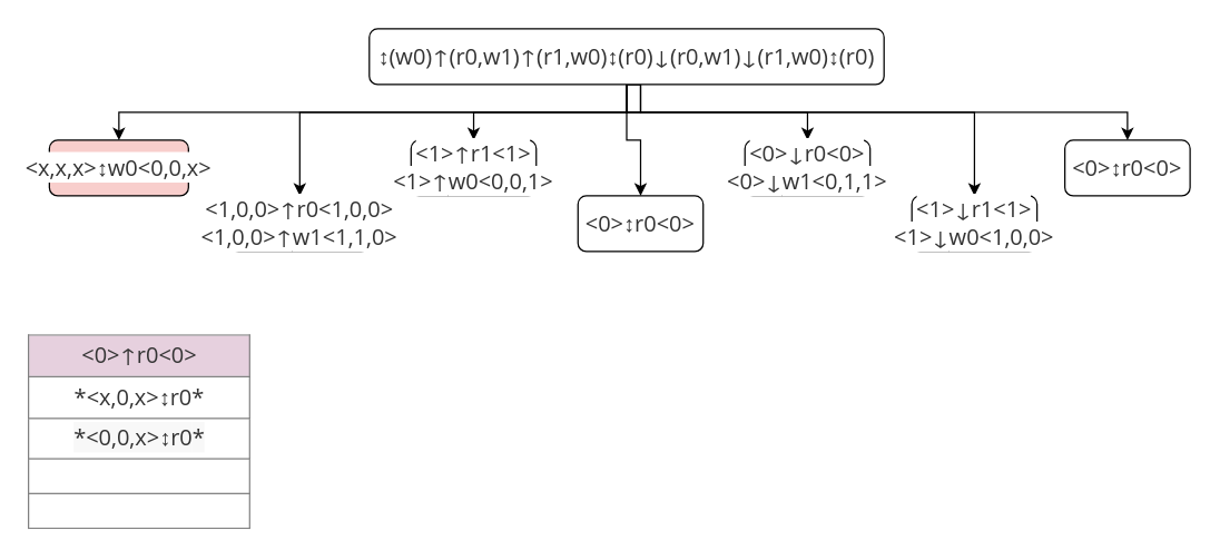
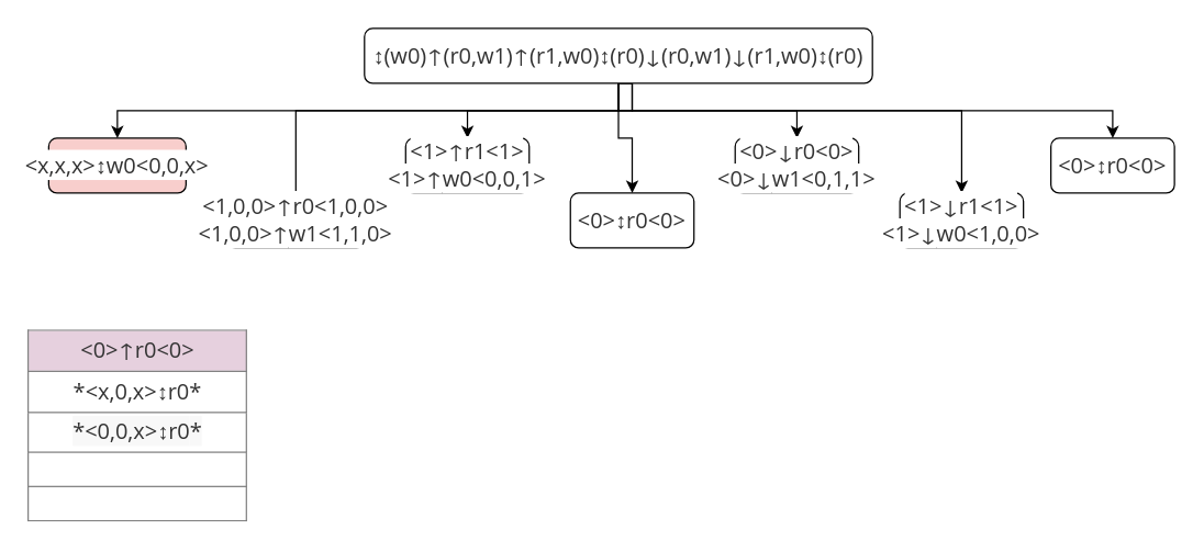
  <mxCell id="0" />
  <mxCell id="1" parent="0" />
  <mxCell id="2" style="edgeStyle=orthogonalEdgeStyle;rounded=0;orthogonalLoop=1;jettySize=auto;html=1;exitX=0.5;exitY=1;exitDx=0;exitDy=0;" edge="1" parent="1" source="9" target="16"><mxGeometry relative="1" as="geometry" /></mxCell>
  <mxCell id="3" style="edgeStyle=orthogonalEdgeStyle;rounded=0;orthogonalLoop=1;jettySize=auto;html=1;exitX=0.5;exitY=1;exitDx=0;exitDy=0;entryX=0.5;entryY=0;entryDx=0;entryDy=0;" edge="1" parent="1" source="9" target="10"><mxGeometry relative="1" as="geometry" /></mxCell>
  <mxCell id="4" style="edgeStyle=orthogonalEdgeStyle;rounded=0;orthogonalLoop=1;jettySize=auto;html=1;exitX=0.5;exitY=1;exitDx=0;exitDy=0;entryX=0.5;entryY=0;entryDx=0;entryDy=0;" edge="1" parent="1" source="9" target="14"><mxGeometry relative="1" as="geometry" /></mxCell>
  <mxCell id="5" style="edgeStyle=orthogonalEdgeStyle;rounded=0;orthogonalLoop=1;jettySize=auto;html=1;exitX=0.5;exitY=1;exitDx=0;exitDy=0;entryX=0.5;entryY=0;entryDx=0;entryDy=0;" edge="1" parent="1" source="9" target="12"><mxGeometry relative="1" as="geometry" /></mxCell>
- <mxCell id="6" style="edgeStyle=orthogonalEdgeStyle;rounded=0;orthogonalLoop=1;jettySize=auto;html=1;exitX=0.5;exitY=1;exitDx=0;exitDy=0;entryX=0.5;entryY=0;entryDx=0;entryDy=0;" edge="1" parent="1" source="9" target="15"><mxGeometry relative="1" as="geometry"><Array as="points"><mxPoint x="460" y="80" /><mxPoint x="215" y="80" /></Array></mxGeometry></mxCell>
+ <mxCell id="6" style="edgeStyle=orthogonalEdgeStyle;rounded=0;orthogonalLoop=1;jettySize=auto;html=1;exitX=0.5;exitY=1;exitDx=0;exitDy=0;entryX=0.5;entryY=0;entryDx=0;entryDy=0;endArrow=none;" edge="1" parent="1" source="9" target="15"><mxGeometry relative="1" as="geometry"><Array as="points"><mxPoint x="460" y="80" /><mxPoint x="215" y="80" /></Array></mxGeometry></mxCell>
  <mxCell id="7" style="edgeStyle=orthogonalEdgeStyle;rounded=0;orthogonalLoop=1;jettySize=auto;html=1;exitX=0.5;exitY=1;exitDx=0;exitDy=0;entryX=0.5;entryY=0;entryDx=0;entryDy=0;" edge="1" parent="1" source="9" target="13"><mxGeometry relative="1" as="geometry" /></mxCell>
  <mxCell id="8" style="edgeStyle=orthogonalEdgeStyle;rounded=0;orthogonalLoop=1;jettySize=auto;html=1;exitX=0.5;exitY=1;exitDx=0;exitDy=0;entryX=0.5;entryY=0;entryDx=0;entryDy=0;" edge="1" parent="1" source="9" target="11"><mxGeometry relative="1" as="geometry"><Array as="points"><mxPoint x="460" y="80" /><mxPoint x="700" y="80" /></Array></mxGeometry></mxCell>
  <mxCell id="9" value="&lt;span style=&quot;color: rgb(51, 51, 51); font-family: &amp;quot;Open Sans&amp;quot;, &amp;quot;Clear Sans&amp;quot;, &amp;quot;Helvetica Neue&amp;quot;, Helvetica, Arial, sans-serif; font-size: 16px; orphans: 4; text-align: left; background-color: rgb(255, 255, 255);&quot;&gt;↕(w0)↑(r0,w1)↑(r1,w0)↕(r0)↓(r0,w1)↓(r1,w0)↕(r0)&lt;/span&gt;" style="rounded=1;whiteSpace=wrap;html=1;glass=0;" vertex="1" parent="1"><mxGeometry x="265" y="20" width="370" height="40" as="geometry" /></mxCell>
  <mxCell id="10" value="&lt;span style=&quot;color: rgb(51, 51, 51); font-family: &amp;quot;Open Sans&amp;quot;, &amp;quot;Clear Sans&amp;quot;, &amp;quot;Helvetica Neue&amp;quot;, Helvetica, Arial, sans-serif; font-size: 16px; orphans: 4; text-align: left; background-color: rgb(255, 255, 255);&quot;&gt;&amp;lt;0&amp;gt;↕r0&amp;lt;0&amp;gt;&lt;/span&gt;" style="rounded=1;whiteSpace=wrap;html=1;glass=0;" vertex="1" parent="1"><mxGeometry x="765" y="100" width="90" height="40" as="geometry" /></mxCell>
  <mxCell id="11" value="&lt;span style=&quot;color: rgb(51, 51, 51); font-family: &amp;quot;Open Sans&amp;quot;, &amp;quot;Clear Sans&amp;quot;, &amp;quot;Helvetica Neue&amp;quot;, Helvetica, Arial, sans-serif; font-size: 16px; orphans: 4; text-align: left; background-color: rgb(255, 255, 255);&quot;&gt;&amp;lt;1&amp;gt;↓r1&amp;lt;1&amp;gt;&lt;br&gt;&lt;/span&gt;&lt;span style=&quot;color: rgb(51, 51, 51); font-family: &amp;quot;Open Sans&amp;quot;, &amp;quot;Clear Sans&amp;quot;, &amp;quot;Helvetica Neue&amp;quot;, Helvetica, Arial, sans-serif; font-size: 16px; orphans: 4; text-align: left; background-color: rgb(255, 255, 255);&quot;&gt;&amp;lt;1&amp;gt;↓&lt;/span&gt;&lt;span style=&quot;color: rgb(51, 51, 51); font-family: &amp;quot;Open Sans&amp;quot;, &amp;quot;Clear Sans&amp;quot;, &amp;quot;Helvetica Neue&amp;quot;, Helvetica, Arial, sans-serif; font-size: 16px; orphans: 4; text-align: left; background-color: rgb(255, 255, 255);&quot;&gt;w0&amp;lt;1,0,0&amp;gt;&lt;/span&gt;" style="rounded=1;whiteSpace=wrap;html=1;glass=0;" vertex="1" parent="1"><mxGeometry x="655" y="140" width="90" height="40" as="geometry" /></mxCell>
  <mxCell id="12" value="&lt;span style=&quot;color: rgb(51, 51, 51); font-family: &amp;quot;Open Sans&amp;quot;, &amp;quot;Clear Sans&amp;quot;, &amp;quot;Helvetica Neue&amp;quot;, Helvetica, Arial, sans-serif; font-size: 16px; orphans: 4; text-align: left; background-color: rgb(255, 255, 255);&quot;&gt;&amp;lt;0&amp;gt;↓r0&amp;lt;0&amp;gt;&lt;br&gt;&lt;/span&gt;&lt;span style=&quot;color: rgb(51, 51, 51); font-family: &amp;quot;Open Sans&amp;quot;, &amp;quot;Clear Sans&amp;quot;, &amp;quot;Helvetica Neue&amp;quot;, Helvetica, Arial, sans-serif; font-size: 16px; orphans: 4; text-align: left; background-color: rgb(255, 255, 255);&quot;&gt;&amp;lt;0&amp;gt;↓&lt;/span&gt;&lt;span style=&quot;color: rgb(51, 51, 51); font-family: &amp;quot;Open Sans&amp;quot;, &amp;quot;Clear Sans&amp;quot;, &amp;quot;Helvetica Neue&amp;quot;, Helvetica, Arial, sans-serif; font-size: 16px; orphans: 4; text-align: left; background-color: rgb(255, 255, 255);&quot;&gt;w1&amp;lt;0,1,1&amp;gt;&lt;/span&gt;" style="rounded=1;whiteSpace=wrap;html=1;glass=0;" vertex="1" parent="1"><mxGeometry x="535" y="100" width="90" height="40" as="geometry" /></mxCell>
  <mxCell id="13" value="&lt;span style=&quot;color: rgb(51, 51, 51); font-family: &amp;quot;Open Sans&amp;quot;, &amp;quot;Clear Sans&amp;quot;, &amp;quot;Helvetica Neue&amp;quot;, Helvetica, Arial, sans-serif; font-size: 16px; orphans: 4; text-align: left; background-color: rgb(255, 255, 255);&quot;&gt;&amp;lt;0&amp;gt;↕r0&amp;lt;0&amp;gt;&lt;/span&gt;" style="rounded=1;whiteSpace=wrap;html=1;glass=0;" vertex="1" parent="1"><mxGeometry x="415" y="140" width="90" height="40" as="geometry" /></mxCell>
  <mxCell id="14" value="&lt;span style=&quot;color: rgb(51, 51, 51); font-family: &amp;quot;Open Sans&amp;quot;, &amp;quot;Clear Sans&amp;quot;, &amp;quot;Helvetica Neue&amp;quot;, Helvetica, Arial, sans-serif; font-size: 16px; orphans: 4; text-align: left; background-color: rgb(255, 255, 255);&quot;&gt;&amp;lt;1&amp;gt;↑r1&amp;lt;1&amp;gt;&lt;br&gt;&lt;/span&gt;&lt;span style=&quot;color: rgb(51, 51, 51); font-family: &amp;quot;Open Sans&amp;quot;, &amp;quot;Clear Sans&amp;quot;, &amp;quot;Helvetica Neue&amp;quot;, Helvetica, Arial, sans-serif; font-size: 16px; orphans: 4; text-align: left; background-color: rgb(255, 255, 255);&quot;&gt;&amp;lt;1&amp;gt;↑&lt;/span&gt;&lt;span style=&quot;color: rgb(51, 51, 51); font-family: &amp;quot;Open Sans&amp;quot;, &amp;quot;Clear Sans&amp;quot;, &amp;quot;Helvetica Neue&amp;quot;, Helvetica, Arial, sans-serif; font-size: 16px; orphans: 4; text-align: left; background-color: rgb(255, 255, 255);&quot;&gt;w0&amp;lt;0,0,1&amp;gt;&lt;/span&gt;" style="rounded=1;whiteSpace=wrap;html=1;glass=0;" vertex="1" parent="1"><mxGeometry x="295" y="100" width="90" height="40" as="geometry" /></mxCell>
  <mxCell id="15" value="&lt;span style=&quot;color: rgb(51, 51, 51); font-family: &amp;quot;Open Sans&amp;quot;, &amp;quot;Clear Sans&amp;quot;, &amp;quot;Helvetica Neue&amp;quot;, Helvetica, Arial, sans-serif; font-size: 16px; orphans: 4; text-align: left; background-color: rgb(255, 255, 255);&quot;&gt;&amp;lt;1,0,0&amp;gt;↑r0&amp;lt;1,0,0&amp;gt;&lt;br&gt;&lt;/span&gt;&lt;span style=&quot;color: rgb(51, 51, 51); font-family: &amp;quot;Open Sans&amp;quot;, &amp;quot;Clear Sans&amp;quot;, &amp;quot;Helvetica Neue&amp;quot;, Helvetica, Arial, sans-serif; font-size: 16px; orphans: 4; text-align: left; background-color: rgb(255, 255, 255);&quot;&gt;&amp;lt;1,0,0&amp;gt;↑&lt;/span&gt;&lt;span style=&quot;color: rgb(51, 51, 51); font-family: &amp;quot;Open Sans&amp;quot;, &amp;quot;Clear Sans&amp;quot;, &amp;quot;Helvetica Neue&amp;quot;, Helvetica, Arial, sans-serif; font-size: 16px; orphans: 4; text-align: left; background-color: rgb(255, 255, 255);&quot;&gt;w1&amp;lt;1,1,0&amp;gt;&lt;/span&gt;" style="rounded=1;whiteSpace=wrap;html=1;glass=0;" vertex="1" parent="1"><mxGeometry x="165" y="140" width="100" height="40" as="geometry" /></mxCell>
  <mxCell id="16" value="&lt;span style=&quot;color: rgb(51, 51, 51); font-family: &amp;quot;Open Sans&amp;quot;, &amp;quot;Clear Sans&amp;quot;, &amp;quot;Helvetica Neue&amp;quot;, Helvetica, Arial, sans-serif; font-size: 16px; orphans: 4; text-align: left; background-color: rgb(255, 255, 255);&quot;&gt;&amp;lt;x,x,x&amp;gt;↕w0&amp;lt;0,0,x&amp;gt;&lt;/span&gt;" style="rounded=1;whiteSpace=wrap;html=1;glass=0;fillColor=#f8cecc;" vertex="1" parent="1"><mxGeometry x="35" y="100" width="100" height="40" as="geometry" /></mxCell>
  <mxCell id="17" value="&lt;table border=&quot;1&quot; width=&quot;100%&quot; height=&quot;100%&quot; cellpadding=&quot;4&quot; style=&quot;width:100%;height:100%;border-collapse:collapse;&quot;&gt;&lt;tbody&gt;&lt;tr&gt;&lt;th style=&quot;background-color: rgb(230, 208, 222);&quot; align=&quot;center&quot;&gt;&lt;span style=&quot;color: rgb(51, 51, 51); font-family: &amp;quot;Open Sans&amp;quot;, &amp;quot;Clear Sans&amp;quot;, &amp;quot;Helvetica Neue&amp;quot;, Helvetica, Arial, sans-serif; font-size: 16px; font-weight: 400; orphans: 4; text-align: left;&quot;&gt;&amp;lt;0&amp;gt;↑r0&amp;lt;0&amp;gt;&lt;/span&gt;&lt;br&gt;&lt;/th&gt;&lt;/tr&gt;&lt;tr&gt;&lt;td align=&quot;center&quot;&gt;&lt;span style=&quot;box-sizing: border-box; color: rgb(51, 51, 51); font-family: &amp;quot;Open Sans&amp;quot;, &amp;quot;Clear Sans&amp;quot;, &amp;quot;Helvetica Neue&amp;quot;, Helvetica, Arial, sans-serif; font-size: 16px; text-align: left; background-color: rgb(255, 255, 255);&quot; class=&quot;md-expand&quot;&gt;*&lt;/span&gt;&lt;span style=&quot;box-sizing: border-box; color: rgb(51, 51, 51); font-family: &amp;quot;Open Sans&amp;quot;, &amp;quot;Clear Sans&amp;quot;, &amp;quot;Helvetica Neue&amp;quot;, Helvetica, Arial, sans-serif; font-size: 16px; text-align: left; background-color: rgb(255, 255, 255);&quot; class=&quot;md-plain md-expand&quot;&gt;&amp;lt;x,0,x&amp;gt;↕r0*&lt;/span&gt;&lt;br&gt;&lt;/td&gt;&lt;/tr&gt;&lt;tr&gt;&lt;td align=&quot;center&quot;&gt;&lt;span style=&quot;box-sizing: border-box; color: rgb(51, 51, 51); font-family: &amp;quot;Open Sans&amp;quot;, &amp;quot;Clear Sans&amp;quot;, &amp;quot;Helvetica Neue&amp;quot;, Helvetica, Arial, sans-serif; font-size: 16px; text-align: left; background-color: rgb(248, 248, 248);&quot; class=&quot;md-plain md-expand&quot;&gt;*&amp;lt;0,0,x&amp;gt;↕r0&lt;/span&gt;&lt;span style=&quot;box-sizing: border-box; color: rgb(51, 51, 51); font-family: &amp;quot;Open Sans&amp;quot;, &amp;quot;Clear Sans&amp;quot;, &amp;quot;Helvetica Neue&amp;quot;, Helvetica, Arial, sans-serif; font-size: 16px; text-align: left; background-color: rgb(248, 248, 248);&quot; class=&quot;md-expand&quot;&gt;*&lt;/span&gt;&lt;br&gt;&lt;/td&gt;&lt;/tr&gt;&lt;tr&gt;&lt;td&gt;&lt;br&gt;&lt;/td&gt;&lt;/tr&gt;&lt;tr&gt;&lt;td&gt;&lt;br&gt;&lt;/td&gt;&lt;/tr&gt;&lt;/tbody&gt;&lt;/table&gt;" style="text;html=1;strokeColor=none;fillColor=none;overflow=fill;rounded=1;glass=0;" vertex="1" parent="1"><mxGeometry x="20" y="240" width="160" height="140" as="geometry" /></mxCell>
